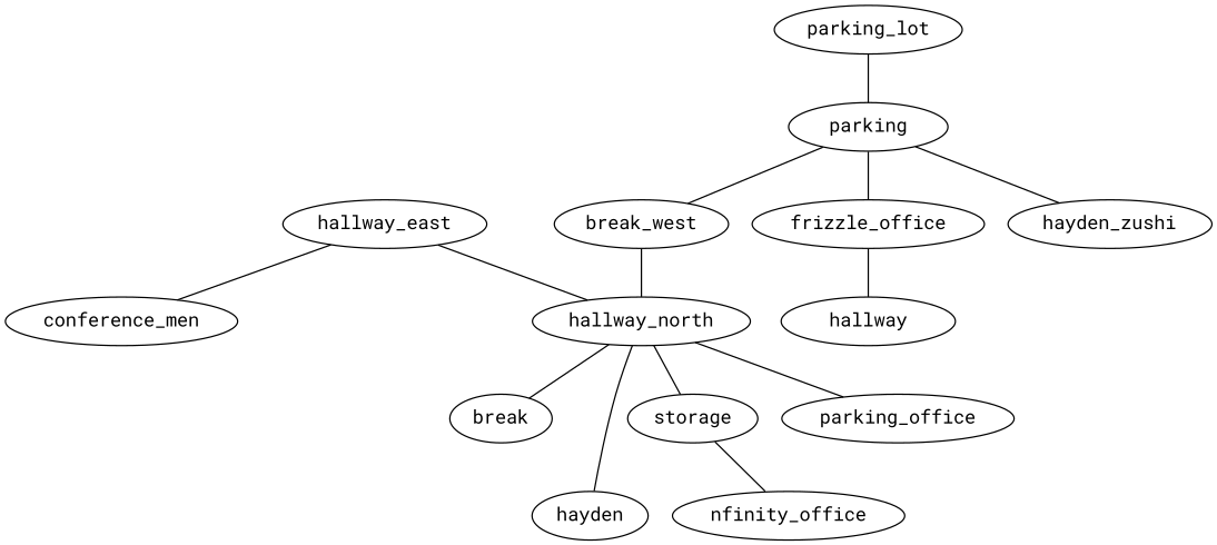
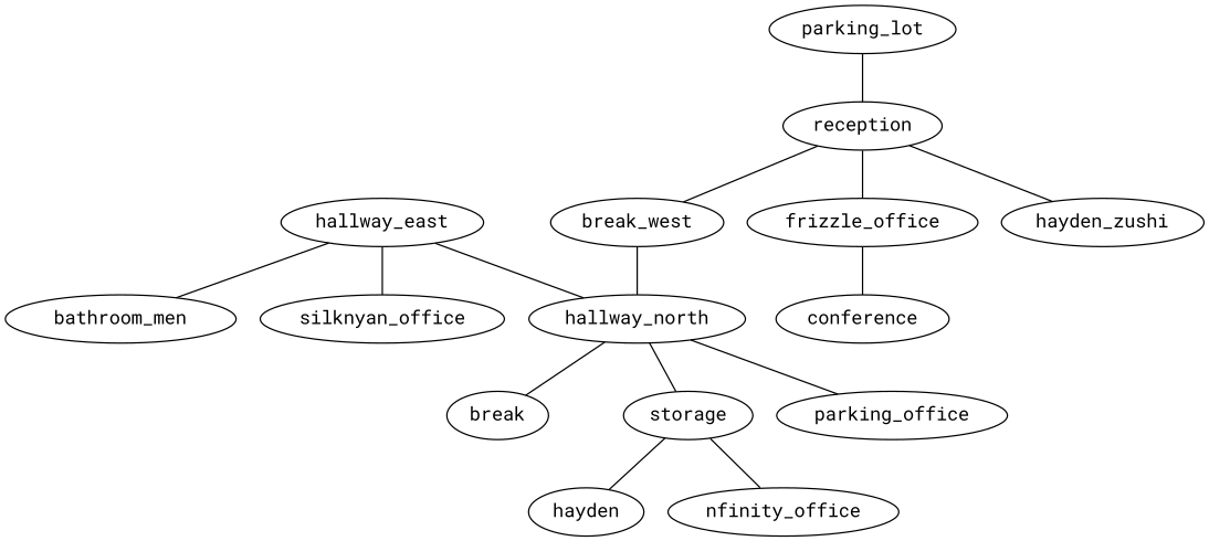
  graph {
    fontname="Roboto Mono"
    node [fontname="Roboto Mono"]
    edge [fontname="Roboto Mono"]
    hallway_east
-   bathroom_men [label=conference_men]
+   bathroom_men
    hallway_north
+   silknyan_office
    break
    storage
    n7 [label=hayden]
    n8 [label=parking_office]
    nfinity_office
    n10 [label=break_west]
    parking_lot
-   reception [label=parking]
+   reception
    frizzle_office
    n14 [label=hayden_zushi]
-   conference [label=hallway]
+   conference
    hallway_east -- bathroom_men
    hallway_east -- hallway_north
+   hallway_east -- silknyan_office
    hallway_north -- break
    hallway_north -- storage
-   hallway_north -- n7
+   storage -- n7
    hallway_north -- n8
    storage -- nfinity_office
    n10 -- hallway_north
    parking_lot -- reception
    reception -- n10
    reception -- frizzle_office
    reception -- n14
    frizzle_office -- conference
  }
